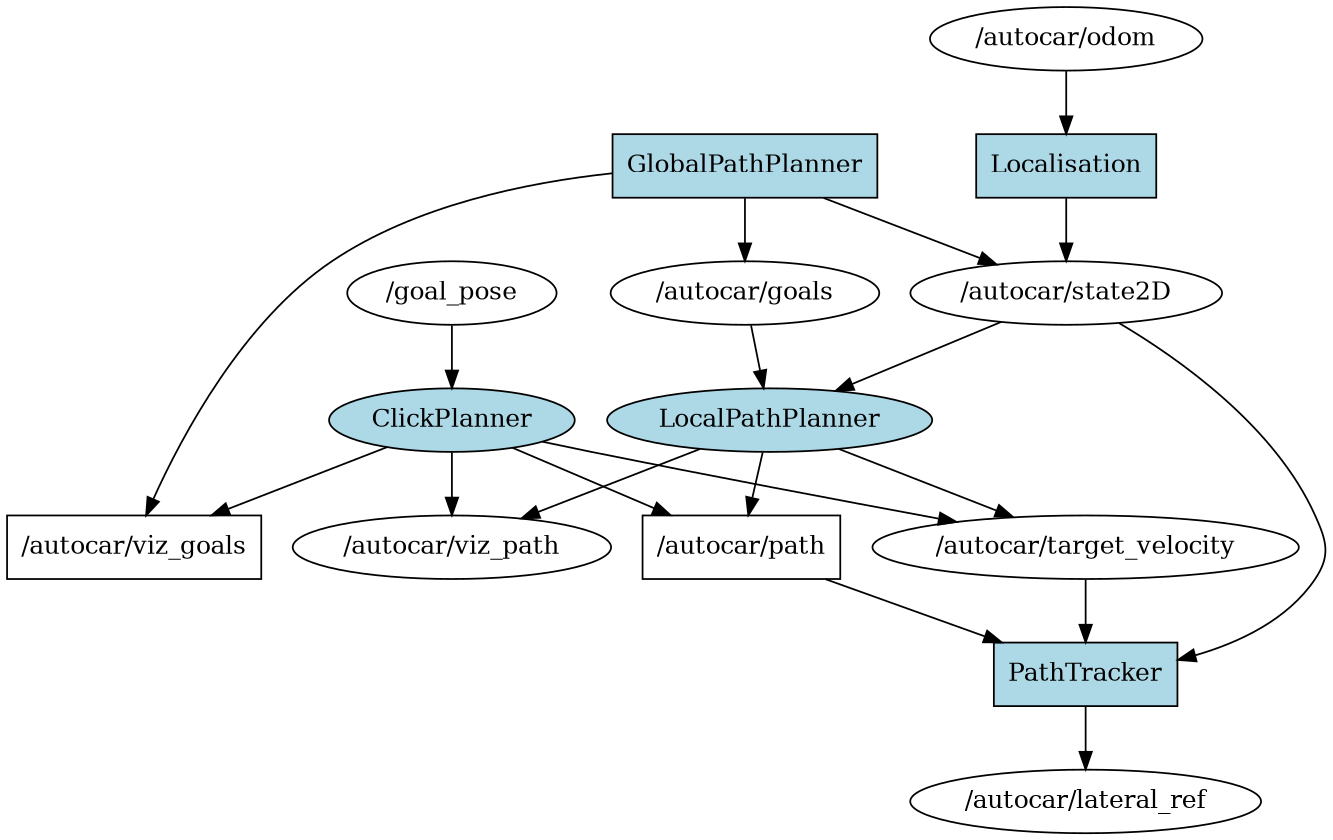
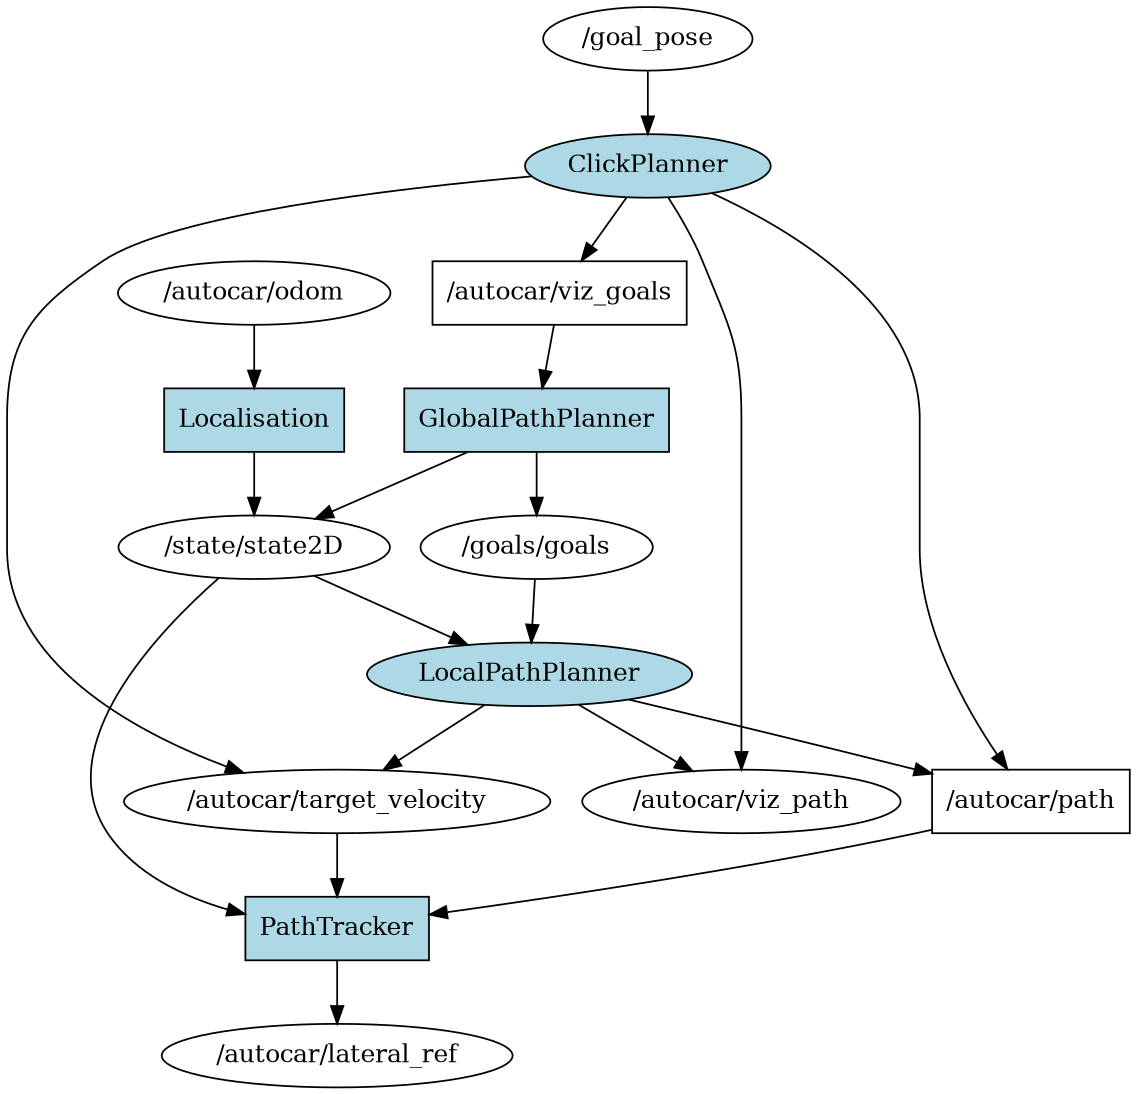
  digraph {
    rankdir=TB
    node [fillcolor=white shape=ellipse style=filled]
    "/autocar/path" [shape=box]
    PathTracker [fillcolor=lightblue shape=box]
    "/autocar/lateral_ref"
    ClickPlanner [fillcolor=lightblue]
    "/autocar/viz_path"
    "/autocar/viz_goals" [shape=box]
    "/autocar/target_velocity"
    LocalPathPlanner [fillcolor=lightblue]
    GlobalPathPlanner [fillcolor=lightblue shape=box]
-   "/autocar/goals"
-   "/autocar/state2D"
+   "/autocar/goals" [label="/goals/goals"]
+   "/autocar/state2D" [label="/state/state2D"]
    "/goal_pose"
    Localisation [fillcolor=lightblue shape=box]
    "/autocar/odom"
    "/autocar/path" -> PathTracker
    PathTracker -> "/autocar/lateral_ref"
    ClickPlanner -> "/autocar/path"
    ClickPlanner -> "/autocar/viz_path"
    ClickPlanner -> "/autocar/viz_goals"
    ClickPlanner -> "/autocar/target_velocity"
    "/autocar/target_velocity" -> PathTracker
    LocalPathPlanner -> "/autocar/path"
    LocalPathPlanner -> "/autocar/viz_path"
    LocalPathPlanner -> "/autocar/target_velocity"
-   GlobalPathPlanner -> "/autocar/viz_goals"
+   "/autocar/viz_goals" -> GlobalPathPlanner
    GlobalPathPlanner -> "/autocar/goals"
    GlobalPathPlanner -> "/autocar/state2D"
    "/autocar/goals" -> LocalPathPlanner
    "/autocar/state2D" -> PathTracker
    "/autocar/state2D" -> LocalPathPlanner
    "/goal_pose" -> ClickPlanner
    Localisation -> "/autocar/state2D"
    "/autocar/odom" -> Localisation
  }
